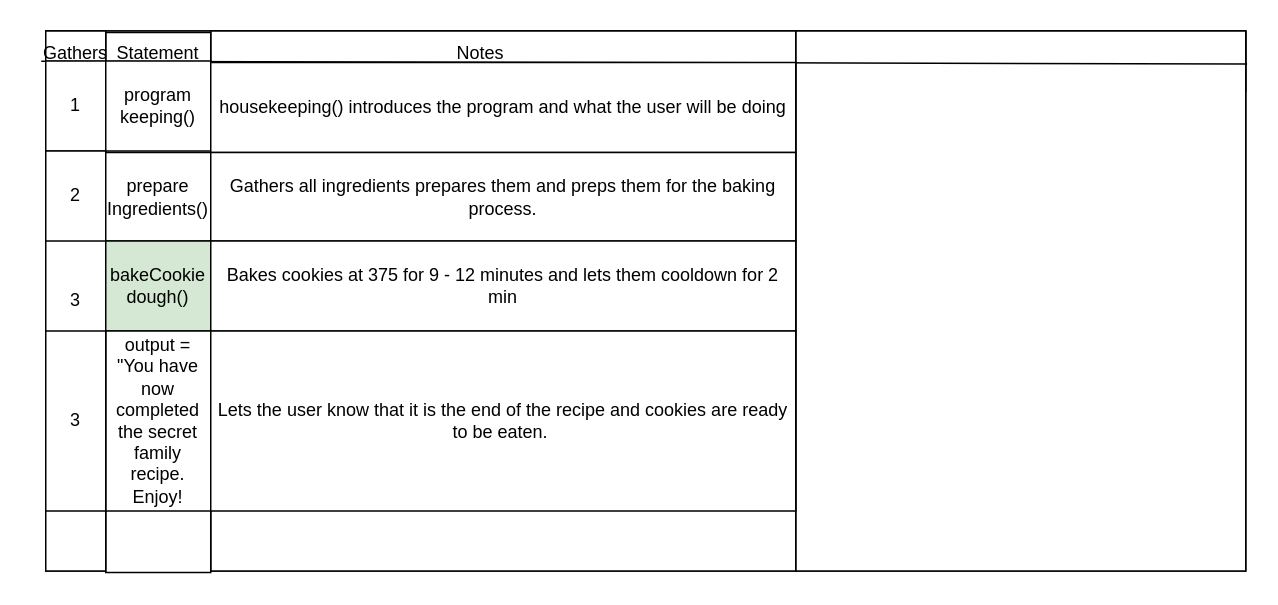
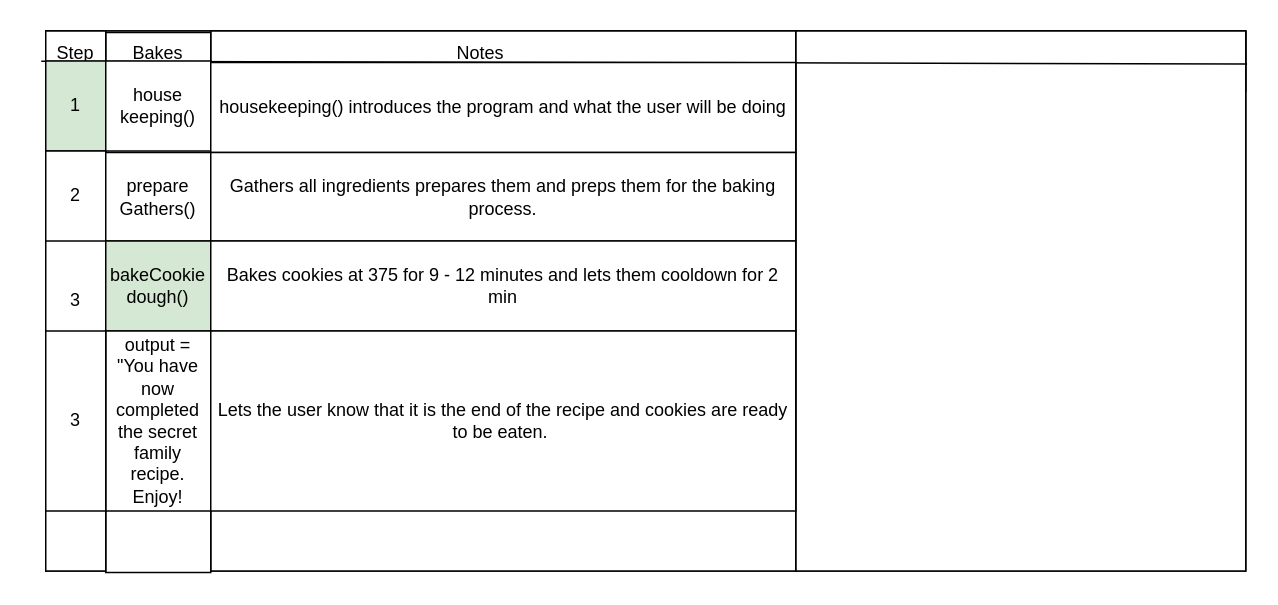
  <mxCell id="0" />
  <mxCell id="1" parent="0" />
  <mxCell id="2" value="" style="rounded=0;whiteSpace=wrap;html=1;" vertex="1" parent="1"><mxGeometry x="30" y="20" width="800" height="360" as="geometry" /></mxCell>
  <mxCell id="3" value="" style="rounded=0;whiteSpace=wrap;html=1;" vertex="1" parent="1"><mxGeometry x="30" y="20" width="800" height="40" as="geometry" /></mxCell>
  <mxCell id="4" value="" style="rounded=0;whiteSpace=wrap;html=1;" vertex="1" parent="1"><mxGeometry x="530" y="20" width="300" height="360" as="geometry" /></mxCell>
  <mxCell id="5" value="" style="rounded=0;whiteSpace=wrap;html=1;" vertex="1" parent="1"><mxGeometry x="140" y="20" width="390" height="360" as="geometry" /></mxCell>
  <mxCell id="6" value="" style="rounded=0;whiteSpace=wrap;html=1;" vertex="1" parent="1"><mxGeometry x="70" y="21" width="70" height="360" as="geometry" /></mxCell>
  <mxCell id="7" value="3" style="rounded=0;whiteSpace=wrap;html=1;" vertex="1" parent="1"><mxGeometry x="30" y="20" width="40" height="360" as="geometry" /></mxCell>
  <mxCell id="8" value="" style="endArrow=none;html=1;rounded=0;exitX=-0.075;exitY=0.056;exitDx=0;exitDy=0;exitPerimeter=0;entryX=1.003;entryY=0.061;entryDx=0;entryDy=0;entryPerimeter=0;" edge="1" parent="1" source="7" target="4"><mxGeometry width="50" height="50" relative="1" as="geometry"><mxPoint x="390" y="290" as="sourcePoint" /><mxPoint x="440" y="240" as="targetPoint" /></mxGeometry></mxCell>
  <mxCell id="9" value="Notes" style="text;html=1;strokeColor=none;fillColor=none;align=center;verticalAlign=middle;whiteSpace=wrap;rounded=0;" vertex="1" parent="1"><mxGeometry x="290" y="20" width="60" height="30" as="geometry" /></mxCell>
- <mxCell id="10" value="Statement" style="text;html=1;strokeColor=none;fillColor=none;align=center;verticalAlign=middle;whiteSpace=wrap;rounded=0;" vertex="1" parent="1"><mxGeometry x="75" y="20" width="60" height="30" as="geometry" /></mxCell>
- <mxCell id="11" value="Gathers" style="text;html=1;strokeColor=none;fillColor=none;align=center;verticalAlign=middle;whiteSpace=wrap;rounded=0;" vertex="1" parent="1"><mxGeometry x="20" y="20" width="60" height="30" as="geometry" /></mxCell>
- <mxCell id="12" value="1" style="rounded=0;whiteSpace=wrap;html=1;" vertex="1" parent="1"><mxGeometry x="30" y="40" width="40" height="60" as="geometry" /></mxCell>
+ <mxCell id="10" value="Bakes" style="text;html=1;strokeColor=none;fillColor=none;align=center;verticalAlign=middle;whiteSpace=wrap;rounded=0;" vertex="1" parent="1"><mxGeometry x="75" y="20" width="60" height="30" as="geometry" /></mxCell>
+ <mxCell id="11" value="Step" style="text;html=1;strokeColor=none;fillColor=none;align=center;verticalAlign=middle;whiteSpace=wrap;rounded=0;" vertex="1" parent="1"><mxGeometry x="20" y="20" width="60" height="30" as="geometry" /></mxCell>
+ <mxCell id="12" value="1" style="rounded=0;whiteSpace=wrap;html=1;fillColor=#d5e8d4;" vertex="1" parent="1"><mxGeometry x="30" y="40" width="40" height="60" as="geometry" /></mxCell>
  <mxCell id="13" value="" style="rounded=0;whiteSpace=wrap;html=1;" vertex="1" parent="1"><mxGeometry x="30" y="100" width="40" height="60" as="geometry" /></mxCell>
- <mxCell id="14" value="program&lt;br&gt;keeping()" style="rounded=0;whiteSpace=wrap;html=1;" vertex="1" parent="1"><mxGeometry x="70" y="40" width="70" height="60" as="geometry" /></mxCell>
+ <mxCell id="14" value="house&lt;br&gt;keeping()" style="rounded=0;whiteSpace=wrap;html=1;" vertex="1" parent="1"><mxGeometry x="70" y="40" width="70" height="60" as="geometry" /></mxCell>
  <mxCell id="15" value="housekeeping() introduces the program and what the user will be doing" style="rounded=0;whiteSpace=wrap;html=1;" vertex="1" parent="1"><mxGeometry x="140" y="41" width="390" height="60" as="geometry" /></mxCell>
- <mxCell id="16" value="prepare&lt;br&gt;Ingredients()" style="rounded=0;whiteSpace=wrap;html=1;" vertex="1" parent="1"><mxGeometry x="70" y="101" width="70" height="59" as="geometry" /></mxCell>
+ <mxCell id="16" value="prepare&lt;br&gt;Gathers()" style="rounded=0;whiteSpace=wrap;html=1;" vertex="1" parent="1"><mxGeometry x="70" y="101" width="70" height="59" as="geometry" /></mxCell>
  <mxCell id="17" value="bakeCookie&lt;br&gt;dough()" style="rounded=0;whiteSpace=wrap;html=1;fillColor=#d5e8d4;" vertex="1" parent="1"><mxGeometry x="70" y="160" width="70" height="60" as="geometry" /></mxCell>
  <mxCell id="18" value="output = &quot;You have now completed the secret family recipe. Enjoy!" style="rounded=0;whiteSpace=wrap;html=1;" vertex="1" parent="1"><mxGeometry x="70" y="220" width="70" height="120" as="geometry" /></mxCell>
  <mxCell id="19" value="" style="rounded=0;whiteSpace=wrap;html=1;" vertex="1" parent="1"><mxGeometry x="30" y="220" width="40" height="120" as="geometry" /></mxCell>
  <mxCell id="20" value="2" style="text;html=1;strokeColor=none;fillColor=none;align=center;verticalAlign=middle;whiteSpace=wrap;rounded=0;" vertex="1" parent="1"><mxGeometry x="20" y="115" width="60" height="30" as="geometry" /></mxCell>
  <mxCell id="21" value="3" style="text;html=1;strokeColor=none;fillColor=none;align=center;verticalAlign=middle;whiteSpace=wrap;rounded=0;" vertex="1" parent="1"><mxGeometry x="20" y="265" width="60" height="30" as="geometry" /></mxCell>
  <mxCell id="22" value="Gathers all ingredients prepares them and preps them for the baking process." style="rounded=0;whiteSpace=wrap;html=1;" vertex="1" parent="1"><mxGeometry x="140" y="101" width="390" height="59" as="geometry" /></mxCell>
  <mxCell id="23" value="Bakes cookies at 375 for 9 - 12 minutes and lets them cooldown for 2 min" style="rounded=0;whiteSpace=wrap;html=1;" vertex="1" parent="1"><mxGeometry x="140" y="160" width="390" height="60" as="geometry" /></mxCell>
  <mxCell id="24" value="Lets the user know that it is the end of the recipe and cookies are ready to be eaten.&amp;nbsp;" style="rounded=0;whiteSpace=wrap;html=1;" vertex="1" parent="1"><mxGeometry x="140" y="220" width="390" height="120" as="geometry" /></mxCell>
